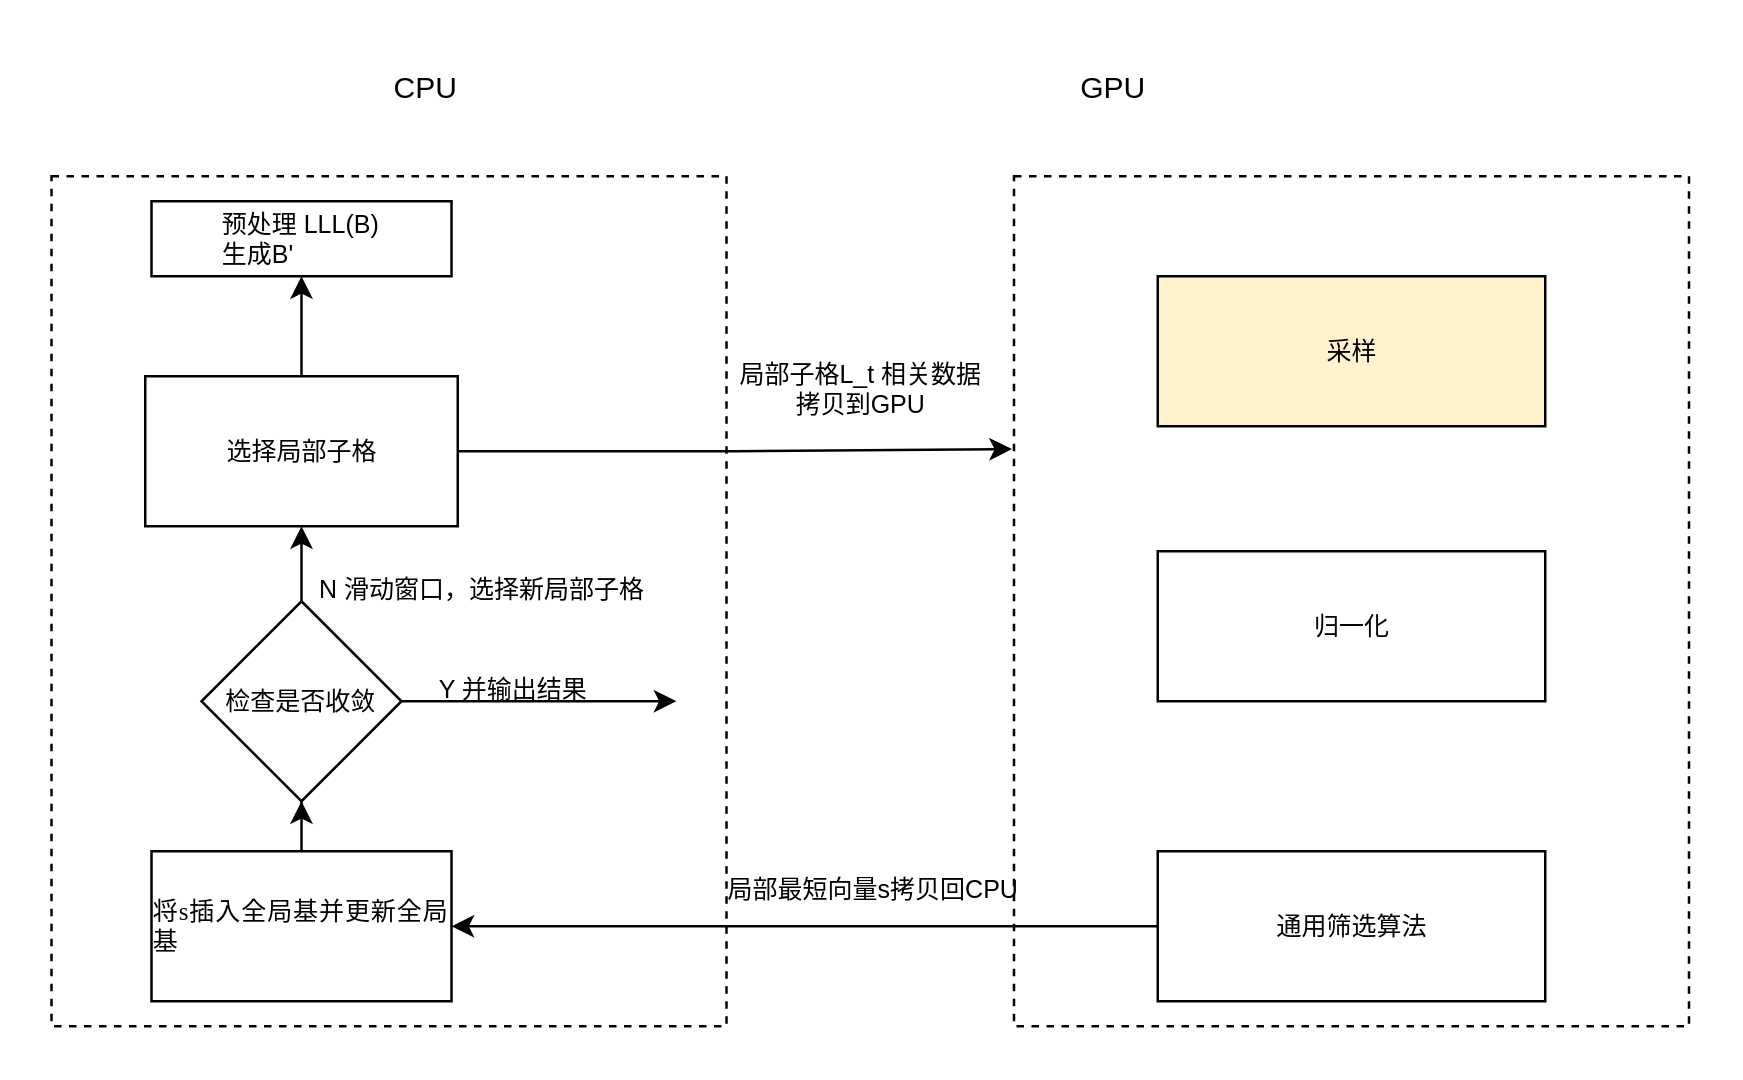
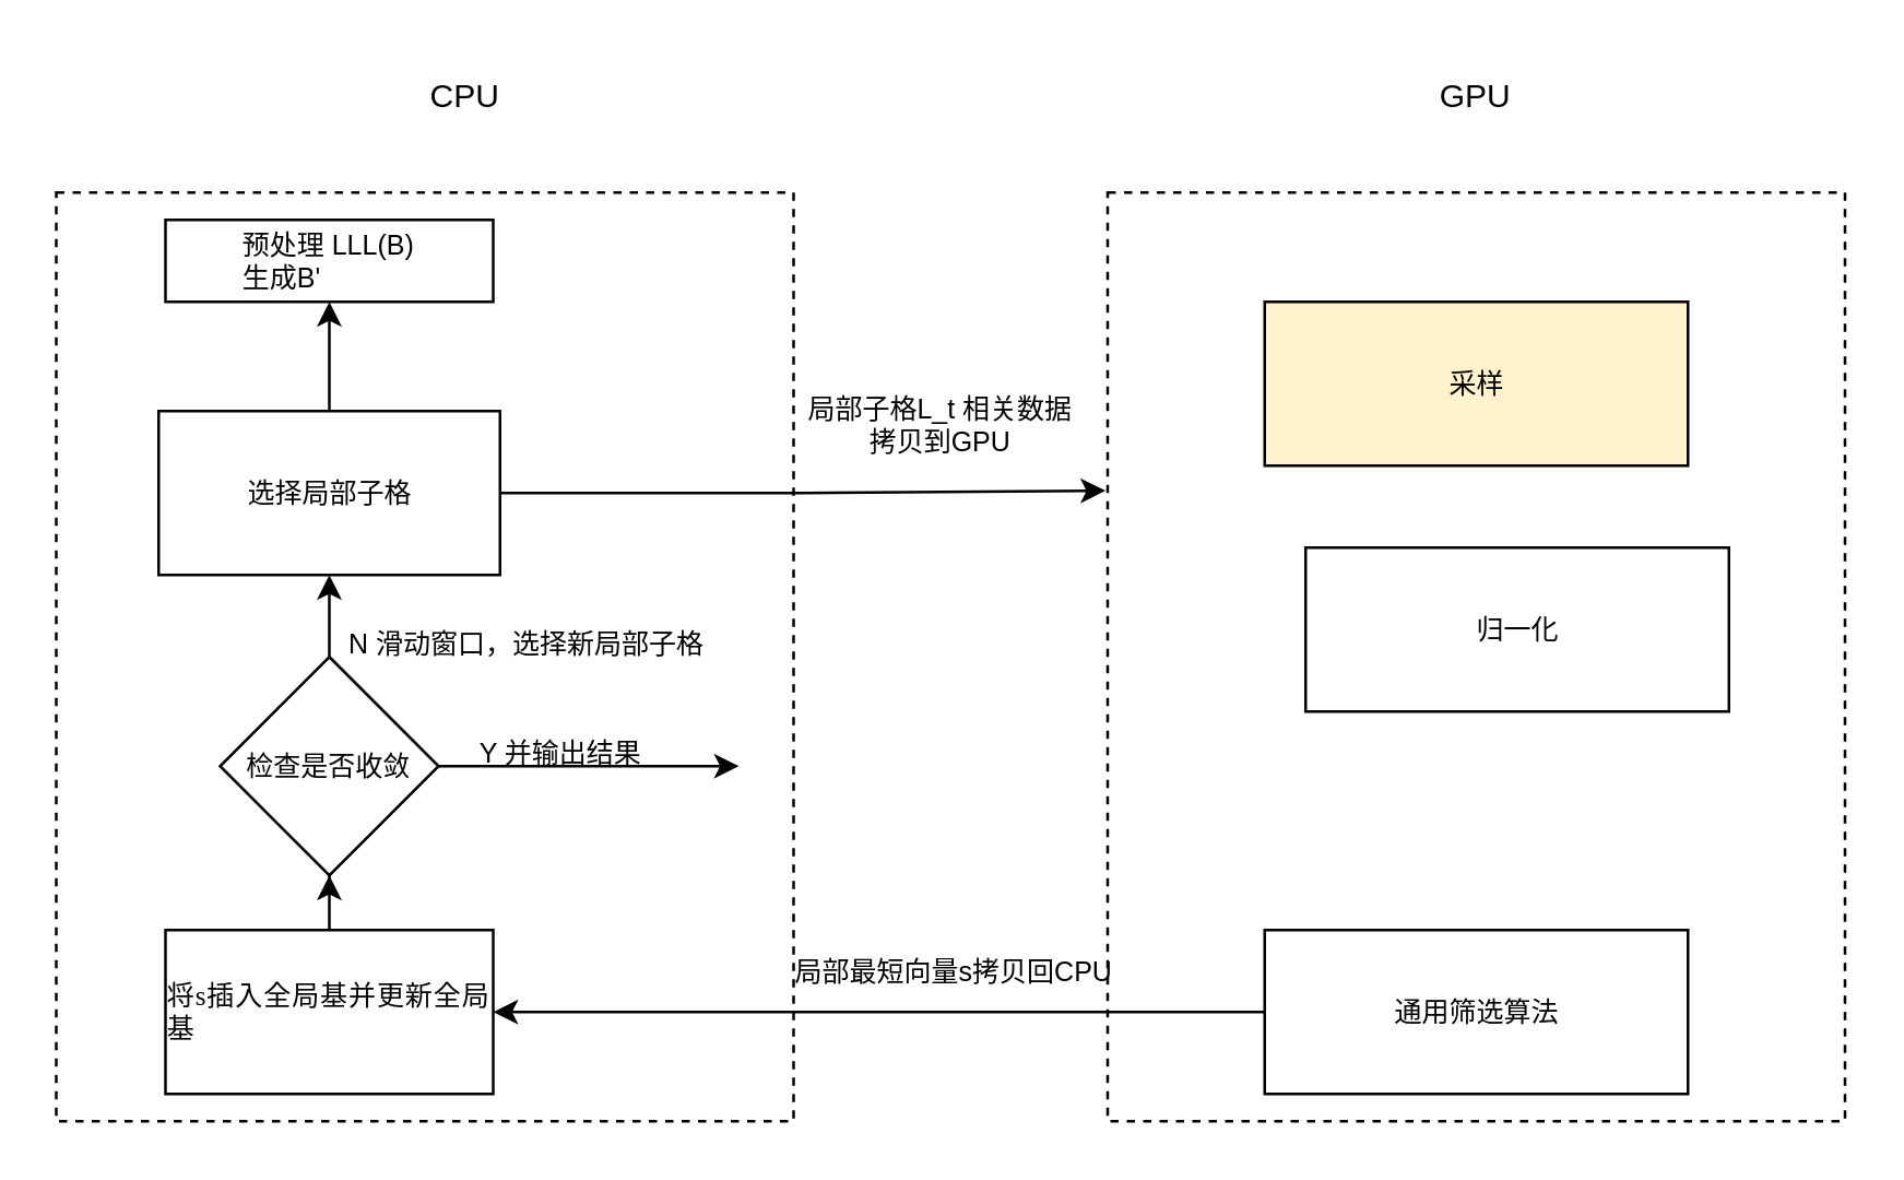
  <mxCell id="0" />
  <mxCell id="1" parent="0" />
  <mxCell id="2" value="" style="rounded=0;whiteSpace=wrap;html=1;dashed=1;fontSize=10;" vertex="1" parent="1"><mxGeometry x="20" y="70" width="270" height="340" as="geometry" /></mxCell>
  <mxCell id="3" value="" style="rounded=0;whiteSpace=wrap;html=1;dashed=1;fontSize=10;" vertex="1" parent="1"><mxGeometry x="405" y="70" width="270" height="340" as="geometry" /></mxCell>
  <mxCell id="4" value="CPU" style="text;html=1;whiteSpace=wrap;strokeColor=none;fillColor=none;align=center;verticalAlign=middle;rounded=0;" vertex="1" parent="1"><mxGeometry x="140" y="20" width="60" height="30" as="geometry" /></mxCell>
- <mxCell id="5" value="GPU" style="text;html=1;whiteSpace=wrap;strokeColor=none;fillColor=none;align=center;verticalAlign=middle;rounded=0;" vertex="1" parent="1"><mxGeometry x="415" y="20" width="60" height="30" as="geometry" /></mxCell>
+ <mxCell id="5" value="GPU" style="text;html=1;whiteSpace=wrap;strokeColor=none;fillColor=none;align=center;verticalAlign=middle;rounded=0;" vertex="1" parent="1"><mxGeometry x="510" y="20" width="60" height="30" as="geometry" /></mxCell>
  <mxCell id="6" value="&lt;div style=&quot;text-align: start;&quot;&gt;&lt;span style=&quot;background-color: transparent; color: light-dark(rgb(0, 0, 0), rgb(255, 255, 255));&quot;&gt;&lt;font&gt;预处理 LLL(B)&lt;/font&gt;&lt;/span&gt;&lt;/div&gt;&lt;div style=&quot;text-align: start;&quot;&gt;&lt;span style=&quot;background-color: transparent; color: light-dark(rgb(0, 0, 0), rgb(255, 255, 255));&quot;&gt;&lt;font&gt;生成B'&lt;/font&gt;&lt;/span&gt;&lt;/div&gt;" style="rounded=0;whiteSpace=wrap;html=1;fontSize=10;" vertex="1" parent="1"><mxGeometry x="60" y="80" width="120" height="30" as="geometry" /></mxCell>
  <mxCell id="7" value="" style="edgeStyle=orthogonalEdgeStyle;rounded=0;orthogonalLoop=1;jettySize=auto;html=1;entryX=-0.003;entryY=0.321;entryDx=0;entryDy=0;entryPerimeter=0;fontSize=10;" edge="1" parent="1" source="9" target="3"><mxGeometry relative="1" as="geometry"><mxPoint x="400" y="180" as="targetPoint" /></mxGeometry></mxCell>
  <mxCell id="8" value="" style="edgeStyle=orthogonalEdgeStyle;rounded=0;orthogonalLoop=1;jettySize=auto;html=1;" edge="1" parent="1" source="9" target="6"><mxGeometry relative="1" as="geometry" /></mxCell>
  <mxCell id="9" value="&lt;div style=&quot;text-align: start;&quot;&gt;&lt;span style=&quot;background-color: transparent;&quot;&gt;&lt;font&gt;选择局部子格&lt;/font&gt;&lt;/span&gt;&lt;/div&gt;" style="rounded=0;whiteSpace=wrap;html=1;fontSize=10;" vertex="1" parent="1"><mxGeometry x="57.5" y="150" width="125" height="60" as="geometry" /></mxCell>
  <mxCell id="10" value="采样" style="rounded=0;whiteSpace=wrap;html=1;fontSize=10;fillColor=#fff2cc;" vertex="1" parent="1"><mxGeometry x="462.5" y="110" width="155" height="60" as="geometry" /></mxCell>
- <mxCell id="11" value="归一化" style="rounded=0;whiteSpace=wrap;html=1;fontSize=10;" vertex="1" parent="1"><mxGeometry x="462.5" y="220" width="155" height="60" as="geometry" /></mxCell>
+ <mxCell id="11" value="归一化" style="rounded=0;whiteSpace=wrap;html=1;fontSize=10;" vertex="1" parent="1"><mxGeometry x="477.5" y="200" width="155" height="60" as="geometry" /></mxCell>
  <mxCell id="12" value="通用筛选算法" style="rounded=0;whiteSpace=wrap;html=1;fontSize=10;" vertex="1" parent="1"><mxGeometry x="462.5" y="340" width="155" height="60" as="geometry" /></mxCell>
  <mxCell id="13" value="局部子格L_t 相关数据&lt;div&gt;拷贝到GPU&lt;/div&gt;" style="text;html=1;whiteSpace=wrap;strokeColor=none;fillColor=none;align=center;verticalAlign=middle;rounded=0;fontSize=10;" vertex="1" parent="1"><mxGeometry x="264" y="140" width="160" height="30" as="geometry" /></mxCell>
  <mxCell id="14" value="" style="edgeStyle=orthogonalEdgeStyle;rounded=0;orthogonalLoop=1;jettySize=auto;html=1;entryX=1;entryY=0.5;entryDx=0;entryDy=0;fontSize=10;" edge="1" parent="1" source="12" target="16"><mxGeometry relative="1" as="geometry"><mxPoint x="270" y="339.96" as="targetPoint" /></mxGeometry></mxCell>
  <mxCell id="15" value="" style="edgeStyle=orthogonalEdgeStyle;rounded=0;orthogonalLoop=1;jettySize=auto;html=1;" edge="1" parent="1" source="16" target="19"><mxGeometry relative="1" as="geometry" /></mxCell>
  <mxCell id="16" value="&lt;div style=&quot;text-align: start;&quot;&gt;&lt;p style=&quot;margin: 0pt 0pt 0.0pt; text-align: justify; font-family: &amp;quot;Times New Roman&amp;quot;;&quot; class=&quot;MsoNormal&quot;&gt;&lt;font style=&quot;font-size: 10px;&quot;&gt;将s插入全局基并更新全局基&lt;/font&gt;&lt;/p&gt;&lt;/div&gt;" style="rounded=0;whiteSpace=wrap;html=1;fontSize=10;" vertex="1" parent="1"><mxGeometry x="60" y="340" width="120" height="60" as="geometry" /></mxCell>
  <mxCell id="17" value="" style="edgeStyle=orthogonalEdgeStyle;rounded=0;orthogonalLoop=1;jettySize=auto;html=1;" edge="1" parent="1" source="19"><mxGeometry relative="1" as="geometry"><mxPoint x="270" y="280" as="targetPoint" /><Array as="points"><mxPoint x="210" y="280" /><mxPoint x="210" y="280" /></Array></mxGeometry></mxCell>
  <mxCell id="18" value="" style="edgeStyle=orthogonalEdgeStyle;rounded=0;orthogonalLoop=1;jettySize=auto;html=1;" edge="1" parent="1" source="19" target="9"><mxGeometry relative="1" as="geometry" /></mxCell>
  <mxCell id="19" value="检查是否收敛" style="rhombus;whiteSpace=wrap;html=1;fontSize=10;rounded=0;" vertex="1" parent="1"><mxGeometry x="80" y="240" width="80" height="80" as="geometry" /></mxCell>
  <mxCell id="20" value="&lt;font style=&quot;font-size: 10px;&quot;&gt;Y 并输出结果&lt;/font&gt;" style="text;html=1;whiteSpace=wrap;strokeColor=none;fillColor=none;align=center;verticalAlign=middle;rounded=0;" vertex="1" parent="1"><mxGeometry x="150" y="260" width="110" height="30" as="geometry" /></mxCell>
  <mxCell id="21" value="&lt;font style=&quot;font-size: 10px;&quot;&gt;N 滑动窗口，选择新局部子格&lt;/font&gt;" style="text;html=1;whiteSpace=wrap;strokeColor=none;fillColor=none;align=center;verticalAlign=middle;rounded=0;" vertex="1" parent="1"><mxGeometry x="125" y="220" width="135" height="30" as="geometry" /></mxCell>
  <mxCell id="22" value="局部最短向量s拷贝回CPU" style="text;html=1;whiteSpace=wrap;strokeColor=none;fillColor=none;align=center;verticalAlign=middle;rounded=0;fontSize=10;" vertex="1" parent="1"><mxGeometry x="274" y="340" width="150" height="30" as="geometry" /></mxCell>
